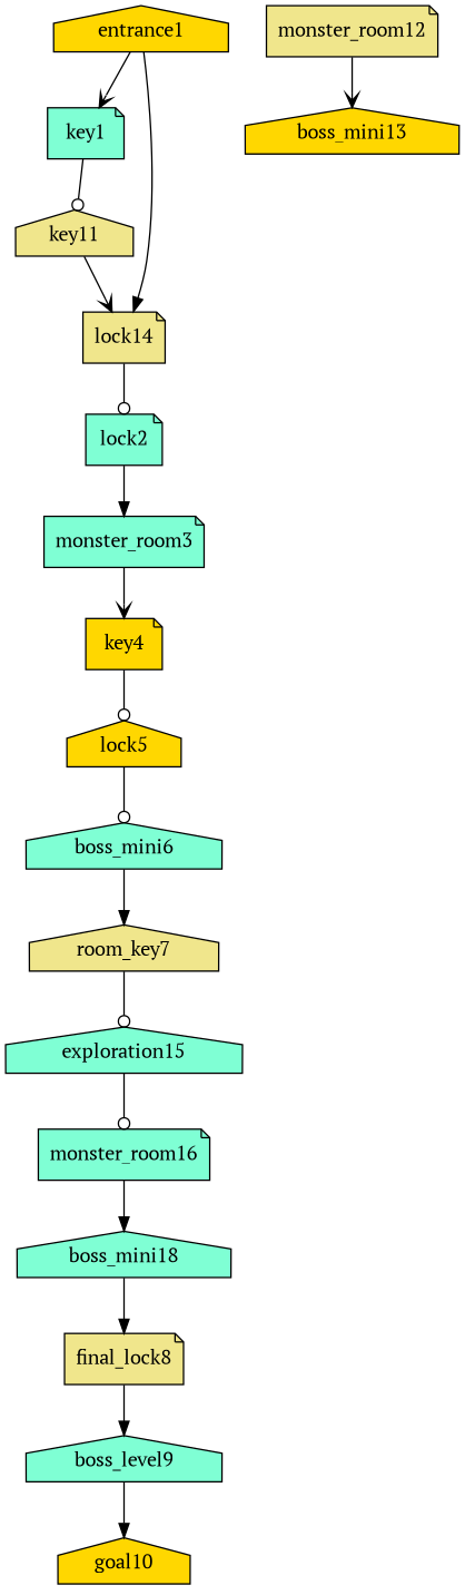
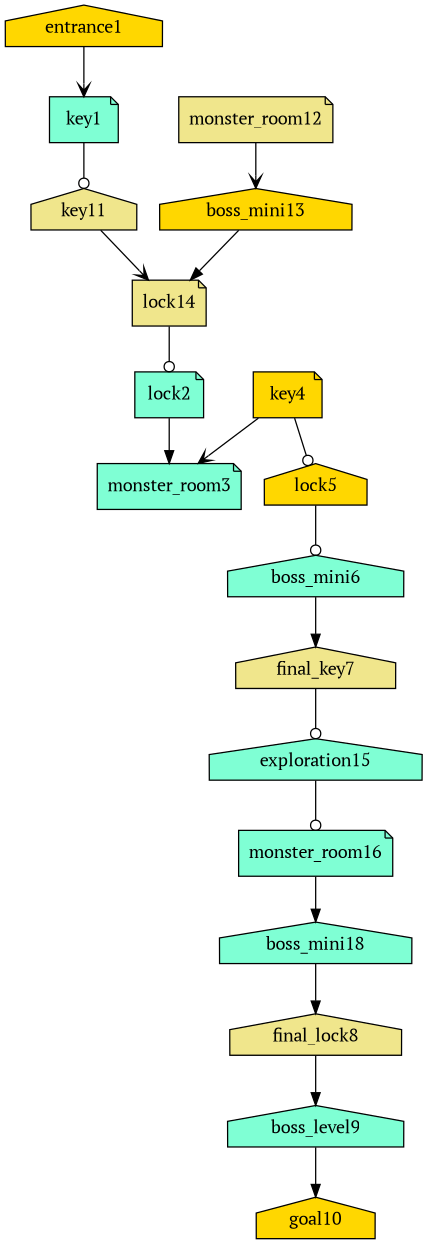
  digraph {
    fontname="PT Serif"
    node [fillcolor=aquamarine fontname="PT Serif" shape=house style=filled]
    edge [arrowhead=normal fontname="PT Serif"]
    n1 [fillcolor=gold label=entrance1]
    key1 [shape=note]
    key11 [fillcolor=khaki]
    lock14 [fillcolor=khaki shape=note]
    monster_room12 [fillcolor=khaki shape=note]
    boss_mini13 [fillcolor=gold]
    lock2 [shape=note]
    monster_room3 [shape=note]
    key4 [fillcolor=gold shape=note]
    lock5 [fillcolor=gold]
    boss_mini6
-   final_key7 [fillcolor=khaki label=room_key7]
+   final_key7 [fillcolor=khaki]
    exploration15
    monster_room16 [shape=note]
    n15 [label=boss_mini18]
-   final_lock8 [fillcolor=khaki shape=note]
+   final_lock8 [fillcolor=khaki]
    boss_level9
    goal10 [fillcolor=gold]
    n1 -> key1 [arrowhead=vee]
    key1 -> key11 [arrowhead=odot]
    key11 -> lock14 [arrowhead=vee]
    lock14 -> lock2 [arrowhead=odot]
    monster_room12 -> boss_mini13 [arrowhead=vee]
-   n1 -> lock14
+   boss_mini13 -> lock14
    lock2 -> monster_room3
-   monster_room3 -> key4 [arrowhead=vee]
+   key4 -> monster_room3 [arrowhead=vee]
    key4 -> lock5 [arrowhead=odot]
    lock5 -> boss_mini6 [arrowhead=odot]
    boss_mini6 -> final_key7
    final_key7 -> exploration15 [arrowhead=odot]
    exploration15 -> monster_room16 [arrowhead=odot]
    monster_room16 -> n15
    n15 -> final_lock8
    final_lock8 -> boss_level9
    boss_level9 -> goal10
  }
